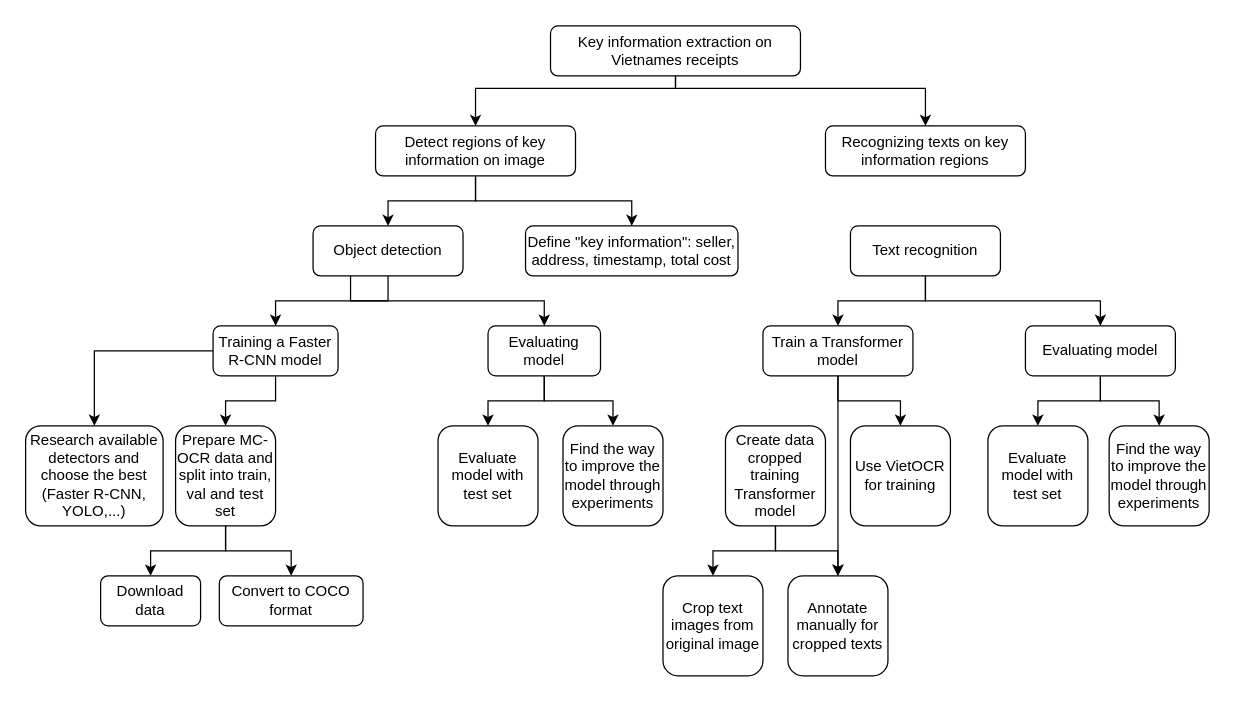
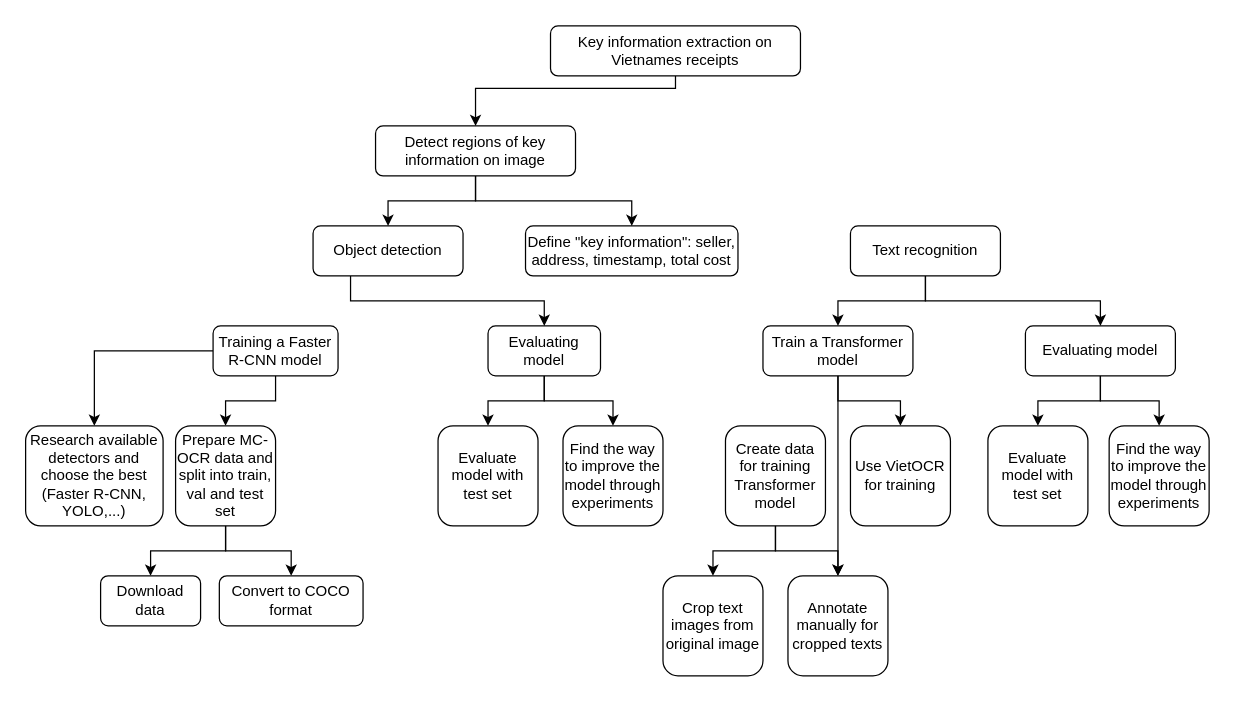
  <mxCell id="0" />
  <mxCell id="1" parent="0" />
  <mxCell id="2" style="edgeStyle=orthogonalEdgeStyle;rounded=0;orthogonalLoop=1;jettySize=auto;html=1;" edge="1" parent="1" source="4"><mxGeometry relative="1" as="geometry"><mxPoint x="380" y="100" as="targetPoint" /><Array as="points"><mxPoint x="540" y="70" /><mxPoint x="380" y="70" /></Array></mxGeometry></mxCell>
- <mxCell id="3" style="edgeStyle=orthogonalEdgeStyle;rounded=0;orthogonalLoop=1;jettySize=auto;html=1;entryX=0.5;entryY=0;entryDx=0;entryDy=0;" edge="1" parent="1" source="4" target="5"><mxGeometry relative="1" as="geometry"><Array as="points"><mxPoint x="540" y="70" /><mxPoint x="740" y="70" /></Array></mxGeometry></mxCell>
  <mxCell id="4" value="Key information extraction on Vietnames receipts" style="rounded=1;whiteSpace=wrap;html=1;" vertex="1" parent="1"><mxGeometry x="440" y="20" width="200" height="40" as="geometry" /></mxCell>
- <mxCell id="5" value="Recognizing texts on key information regions" style="rounded=1;whiteSpace=wrap;html=1;" vertex="1" parent="1"><mxGeometry x="660" y="100" width="160" height="40" as="geometry" /></mxCell>
  <mxCell id="6" style="edgeStyle=orthogonalEdgeStyle;rounded=0;orthogonalLoop=1;jettySize=auto;html=1;entryX=0.5;entryY=0;entryDx=0;entryDy=0;" edge="1" parent="1" source="8" target="11"><mxGeometry relative="1" as="geometry" /></mxCell>
  <mxCell id="7" style="edgeStyle=orthogonalEdgeStyle;rounded=0;orthogonalLoop=1;jettySize=auto;html=1;entryX=0.5;entryY=0;entryDx=0;entryDy=0;" edge="1" parent="1" source="8" target="12"><mxGeometry relative="1" as="geometry" /></mxCell>
  <mxCell id="8" value="Detect regions of key information on image" style="rounded=1;whiteSpace=wrap;html=1;" vertex="1" parent="1"><mxGeometry x="300" y="100" width="160" height="40" as="geometry" /></mxCell>
- <mxCell id="9" style="edgeStyle=orthogonalEdgeStyle;rounded=0;orthogonalLoop=1;jettySize=auto;html=1;entryX=0.5;entryY=0;entryDx=0;entryDy=0;" edge="1" parent="1" source="11" target="15"><mxGeometry relative="1" as="geometry" /></mxCell>
  <mxCell id="10" style="edgeStyle=orthogonalEdgeStyle;rounded=0;orthogonalLoop=1;jettySize=auto;html=1;entryX=0.5;entryY=0;entryDx=0;entryDy=0;" edge="1" parent="1" source="11" target="18"><mxGeometry relative="1" as="geometry"><Array as="points"><mxPoint x="280" y="240" /><mxPoint x="435" y="240" /></Array></mxGeometry></mxCell>
  <mxCell id="11" value="Object detection" style="rounded=1;whiteSpace=wrap;html=1;" vertex="1" parent="1"><mxGeometry x="250" y="180" width="120" height="40" as="geometry" /></mxCell>
  <mxCell id="12" value="Define &quot;key information&quot;: seller, address, timestamp, total cost" style="rounded=1;whiteSpace=wrap;html=1;" vertex="1" parent="1"><mxGeometry x="420" y="180" width="170" height="40" as="geometry" /></mxCell>
  <mxCell id="13" style="edgeStyle=orthogonalEdgeStyle;rounded=0;orthogonalLoop=1;jettySize=auto;html=1;entryX=0.5;entryY=0;entryDx=0;entryDy=0;" edge="1" parent="1" source="15" target="19"><mxGeometry relative="1" as="geometry" /></mxCell>
  <mxCell id="14" style="edgeStyle=orthogonalEdgeStyle;rounded=0;orthogonalLoop=1;jettySize=auto;html=1;entryX=0.5;entryY=0;entryDx=0;entryDy=0;" edge="1" parent="1" source="15" target="22"><mxGeometry relative="1" as="geometry" /></mxCell>
  <mxCell id="15" value="Training a Faster R-CNN model" style="rounded=1;whiteSpace=wrap;html=1;" vertex="1" parent="1"><mxGeometry x="170" y="260" width="100" height="40" as="geometry" /></mxCell>
  <mxCell id="16" style="edgeStyle=orthogonalEdgeStyle;rounded=0;orthogonalLoop=1;jettySize=auto;html=1;entryX=0.5;entryY=0;entryDx=0;entryDy=0;" edge="1" parent="1" source="18" target="23"><mxGeometry relative="1" as="geometry" /></mxCell>
  <mxCell id="17" style="edgeStyle=orthogonalEdgeStyle;rounded=0;orthogonalLoop=1;jettySize=auto;html=1;entryX=0.5;entryY=0;entryDx=0;entryDy=0;" edge="1" parent="1" source="18" target="24"><mxGeometry relative="1" as="geometry" /></mxCell>
  <mxCell id="18" value="Evaluating model" style="rounded=1;whiteSpace=wrap;html=1;" vertex="1" parent="1"><mxGeometry x="390" y="260" width="90" height="40" as="geometry" /></mxCell>
  <mxCell id="19" value="Research available detectors and choose the best (Faster R-CNN, YOLO,...)" style="rounded=1;whiteSpace=wrap;html=1;" vertex="1" parent="1"><mxGeometry x="20" y="340" width="110" height="80" as="geometry" /></mxCell>
  <mxCell id="20" style="edgeStyle=orthogonalEdgeStyle;rounded=0;orthogonalLoop=1;jettySize=auto;html=1;entryX=0.5;entryY=0;entryDx=0;entryDy=0;" edge="1" parent="1" source="22" target="25"><mxGeometry relative="1" as="geometry" /></mxCell>
  <mxCell id="21" style="edgeStyle=orthogonalEdgeStyle;rounded=0;orthogonalLoop=1;jettySize=auto;html=1;entryX=0.5;entryY=0;entryDx=0;entryDy=0;" edge="1" parent="1" source="22" target="26"><mxGeometry relative="1" as="geometry" /></mxCell>
  <mxCell id="22" value="Prepare MC-OCR data and split into train, val and test set" style="rounded=1;whiteSpace=wrap;html=1;" vertex="1" parent="1"><mxGeometry y="340" width="80" height="80" as="geometry" x="140" /></mxCell>
  <mxCell id="23" value="Evaluate model with test set" style="rounded=1;whiteSpace=wrap;html=1;" vertex="1" parent="1"><mxGeometry x="350" y="340" width="80" height="80" as="geometry" /></mxCell>
  <mxCell id="24" value="Find the way to improve the model through experiments" style="rounded=1;whiteSpace=wrap;html=1;" vertex="1" parent="1"><mxGeometry x="450" y="340" width="80" height="80" as="geometry" /></mxCell>
  <mxCell id="25" value="Download data" style="rounded=1;whiteSpace=wrap;html=1;" vertex="1" parent="1"><mxGeometry x="80" y="460" width="80" height="40" as="geometry" /></mxCell>
  <mxCell id="26" value="Convert to COCO format" style="rounded=1;whiteSpace=wrap;html=1;" vertex="1" parent="1"><mxGeometry x="175" y="460" width="115" height="40" as="geometry" /></mxCell>
  <mxCell id="27" style="edgeStyle=orthogonalEdgeStyle;rounded=0;orthogonalLoop=1;jettySize=auto;html=1;entryX=0.5;entryY=0;entryDx=0;entryDy=0;" edge="1" parent="1" source="29" target="32"><mxGeometry relative="1" as="geometry" /></mxCell>
  <mxCell id="28" style="edgeStyle=orthogonalEdgeStyle;rounded=0;orthogonalLoop=1;jettySize=auto;html=1;entryX=0.5;entryY=0;entryDx=0;entryDy=0;" edge="1" parent="1" source="29" target="35"><mxGeometry relative="1" as="geometry"><Array as="points"><mxPoint x="740" y="240" /><mxPoint x="880" y="240" /></Array></mxGeometry></mxCell>
  <mxCell id="29" value="Text recognition" style="rounded=1;whiteSpace=wrap;html=1;" vertex="1" parent="1"><mxGeometry x="680" y="180" width="120" height="40" as="geometry" /></mxCell>
  <mxCell id="30" style="edgeStyle=orthogonalEdgeStyle;rounded=0;orthogonalLoop=1;jettySize=auto;html=1;" edge="1" parent="1" source="32" target="41"><mxGeometry relative="1" as="geometry" /></mxCell>
  <mxCell id="31" style="edgeStyle=orthogonalEdgeStyle;rounded=0;orthogonalLoop=1;jettySize=auto;html=1;entryX=0.5;entryY=0;entryDx=0;entryDy=0;" edge="1" parent="1" source="32" target="39"><mxGeometry relative="1" as="geometry" /></mxCell>
  <mxCell id="32" value="Train a Transformer model" style="rounded=1;whiteSpace=wrap;html=1;" vertex="1" parent="1"><mxGeometry x="610" y="260" width="120" height="40" as="geometry" /></mxCell>
  <mxCell id="33" style="edgeStyle=orthogonalEdgeStyle;rounded=0;orthogonalLoop=1;jettySize=auto;html=1;entryX=0.5;entryY=0;entryDx=0;entryDy=0;" edge="1" parent="1" source="35" target="42"><mxGeometry relative="1" as="geometry" /></mxCell>
  <mxCell id="34" style="edgeStyle=orthogonalEdgeStyle;rounded=0;orthogonalLoop=1;jettySize=auto;html=1;entryX=0.5;entryY=0;entryDx=0;entryDy=0;" edge="1" parent="1" source="35" target="43"><mxGeometry relative="1" as="geometry" /></mxCell>
  <mxCell id="35" value="Evaluating model" style="rounded=1;whiteSpace=wrap;html=1;" vertex="1" parent="1"><mxGeometry x="820" y="260" width="120" height="40" as="geometry" /></mxCell>
  <mxCell id="36" style="edgeStyle=orthogonalEdgeStyle;rounded=0;orthogonalLoop=1;jettySize=auto;html=1;entryX=0.5;entryY=0;entryDx=0;entryDy=0;" edge="1" parent="1" source="38" target="40"><mxGeometry relative="1" as="geometry" /></mxCell>
  <mxCell id="37" style="edgeStyle=orthogonalEdgeStyle;rounded=0;orthogonalLoop=1;jettySize=auto;html=1;entryX=0.5;entryY=0;entryDx=0;entryDy=0;" edge="1" parent="1" source="38" target="41"><mxGeometry relative="1" as="geometry" /></mxCell>
- <mxCell id="38" value="Create data cropped training Transformer model" style="rounded=1;whiteSpace=wrap;html=1;" vertex="1" parent="1"><mxGeometry x="580" y="340" width="80" height="80" as="geometry" /></mxCell>
+ <mxCell id="38" value="Create data for training Transformer model" style="rounded=1;whiteSpace=wrap;html=1;" vertex="1" parent="1"><mxGeometry x="580" y="340" width="80" height="80" as="geometry" /></mxCell>
  <mxCell id="39" value="Use VietOCR for training" style="rounded=1;whiteSpace=wrap;html=1;" vertex="1" parent="1"><mxGeometry x="680" y="340" width="80" height="80" as="geometry" /></mxCell>
  <mxCell id="40" value="Crop text images from original image" style="rounded=1;whiteSpace=wrap;html=1;" vertex="1" parent="1"><mxGeometry x="530" y="460" width="80" height="80" as="geometry" /></mxCell>
  <mxCell id="41" value="Annotate manually for cropped texts" style="rounded=1;whiteSpace=wrap;html=1;" vertex="1" parent="1"><mxGeometry x="630" y="460" width="80" height="80" as="geometry" /></mxCell>
  <mxCell id="42" value="Evaluate model with test set" style="rounded=1;whiteSpace=wrap;html=1;" vertex="1" parent="1"><mxGeometry x="790" y="340" width="80" height="80" as="geometry" /></mxCell>
  <mxCell id="43" value="Find the way to improve the model through experiments" style="rounded=1;whiteSpace=wrap;html=1;" vertex="1" parent="1"><mxGeometry x="887" y="340" width="80" height="80" as="geometry" /></mxCell>
